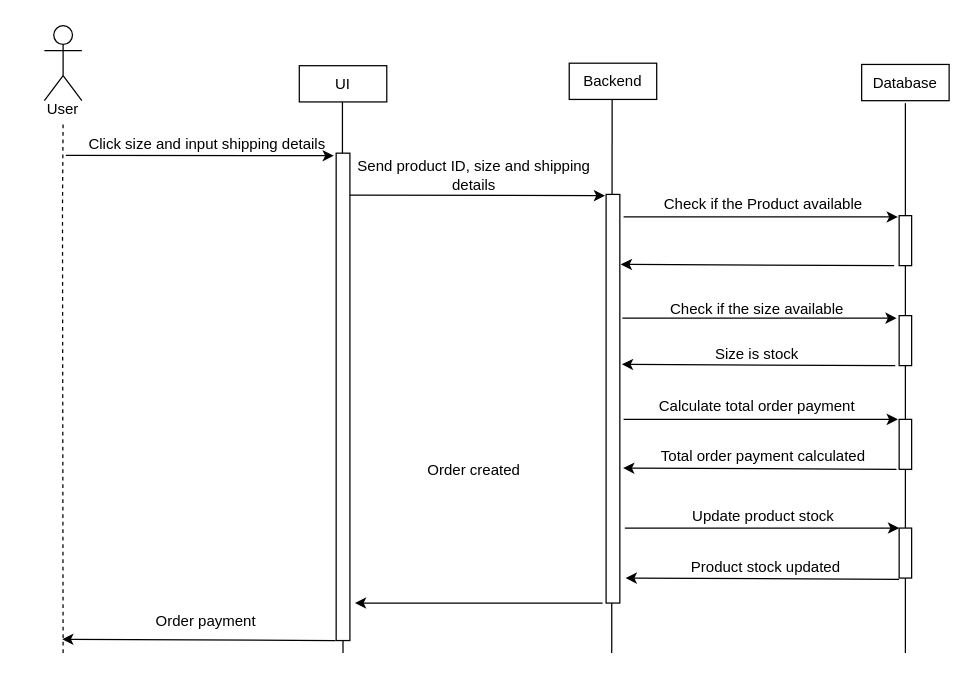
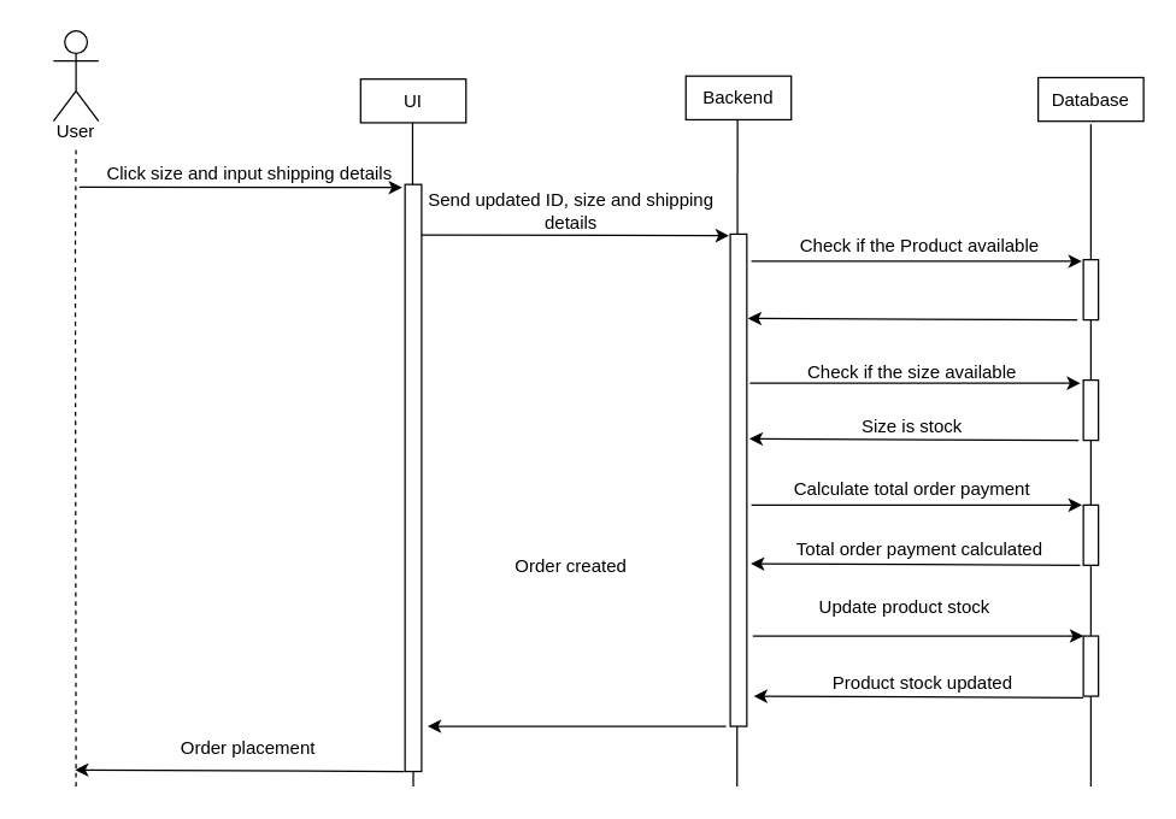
  <mxCell id="0" />
  <mxCell id="1" parent="0" />
  <mxCell id="2" value="UI" style="rounded=0;whiteSpace=wrap;html=1;" vertex="1" parent="1"><mxGeometry x="239" y="52" width="70" height="29" as="geometry" /></mxCell>
  <mxCell id="3" value="Backend" style="rounded=0;whiteSpace=wrap;html=1;" vertex="1" parent="1"><mxGeometry x="455" y="50" width="70" height="29" as="geometry" /></mxCell>
  <mxCell id="4" value="Database" style="rounded=0;whiteSpace=wrap;html=1;" vertex="1" parent="1"><mxGeometry x="689" y="51" width="70" height="29" as="geometry" /></mxCell>
  <mxCell id="5" value="Actor" style="shape=umlActor;verticalLabelPosition=bottom;verticalAlign=top;html=1;outlineConnect=0;fontColor=#FFFFFF;" vertex="1" parent="1"><mxGeometry x="35" y="20" width="30" height="60" as="geometry" /></mxCell>
  <mxCell id="6" value="User" style="text;html=1;strokeColor=none;fillColor=none;align=center;verticalAlign=middle;whiteSpace=wrap;rounded=0;" vertex="1" parent="1"><mxGeometry x="20" y="72" width="60" height="30" as="geometry" /></mxCell>
  <mxCell id="7" value="" style="endArrow=none;dashed=1;html=1;rounded=0;" edge="1" parent="1"><mxGeometry width="50" height="50" relative="1" as="geometry"><mxPoint x="50" y="522" as="sourcePoint" /><mxPoint x="50" y="96" as="targetPoint" /><Array as="points"><mxPoint x="49.5" y="167" /></Array></mxGeometry></mxCell>
  <mxCell id="8" value="" style="endArrow=classic;html=1;rounded=0;exitX=-0.037;exitY=0.789;exitDx=0;exitDy=0;exitPerimeter=0;entryX=0.984;entryY=0.8;entryDx=0;entryDy=0;entryPerimeter=0;" edge="1" parent="1" source="9" target="9"><mxGeometry relative="1" as="geometry"><mxPoint x="315" y="232" as="sourcePoint" /><mxPoint x="495" y="232" as="targetPoint" /></mxGeometry></mxCell>
  <mxCell id="9" value="Click size and input shipping details" style="text;html=1;align=center;verticalAlign=middle;resizable=0;points=[];autosize=1;strokeColor=none;fillColor=none;" vertex="1" parent="1"><mxGeometry x="60" y="100" width="210" height="30" as="geometry" /></mxCell>
  <mxCell id="10" value="" style="endArrow=none;html=1;rounded=0;fontStyle=1" edge="1" parent="1"><mxGeometry width="50" height="50" relative="1" as="geometry"><mxPoint x="274" y="522" as="sourcePoint" /><mxPoint x="273.5" y="81" as="targetPoint" /></mxGeometry></mxCell>
  <mxCell id="11" value="" style="rounded=0;whiteSpace=wrap;html=1;" vertex="1" parent="1"><mxGeometry x="268.5" y="122" width="11" height="390" as="geometry" /></mxCell>
  <mxCell id="12" value="" style="endArrow=none;html=1;rounded=0;" edge="1" parent="1"><mxGeometry width="50" height="50" relative="1" as="geometry"><mxPoint x="489" y="522" as="sourcePoint" /><mxPoint x="489.33" y="79" as="targetPoint" /></mxGeometry></mxCell>
  <mxCell id="13" value="" style="rounded=0;whiteSpace=wrap;html=1;" vertex="1" parent="1"><mxGeometry x="484.5" y="155" width="11" height="327" as="geometry" /></mxCell>
- <mxCell id="14" value="Send product ID, size and shipping details" style="text;html=1;strokeColor=none;fillColor=none;align=center;verticalAlign=middle;whiteSpace=wrap;rounded=0;" vertex="1" parent="1"><mxGeometry x="268.5" y="125" width="220" height="30" as="geometry" /></mxCell>
+ <mxCell id="14" value="Send updated ID, size and shipping details" style="text;html=1;strokeColor=none;fillColor=none;align=center;verticalAlign=middle;whiteSpace=wrap;rounded=0;" vertex="1" parent="1"><mxGeometry x="268.5" y="125" width="220" height="30" as="geometry" /></mxCell>
  <mxCell id="15" value="" style="endArrow=classic;html=1;rounded=0;entryX=0.978;entryY=1.033;entryDx=0;entryDy=0;entryPerimeter=0;exitX=0.049;exitY=1.017;exitDx=0;exitDy=0;exitPerimeter=0;" edge="1" parent="1" source="14" target="14"><mxGeometry width="50" height="50" relative="1" as="geometry"><mxPoint x="285" y="233.01" as="sourcePoint" /><mxPoint x="475.08" y="233.01" as="targetPoint" /></mxGeometry></mxCell>
  <mxCell id="16" value="Check if the Product available" style="text;html=1;align=center;verticalAlign=middle;resizable=0;points=[];autosize=1;strokeColor=none;fillColor=none;fontSize=12;" vertex="1" parent="1"><mxGeometry x="520" y="148" width="180" height="30" as="geometry" /></mxCell>
  <mxCell id="17" value="Check if the size available" style="text;html=1;align=center;verticalAlign=middle;resizable=0;points=[];autosize=1;strokeColor=none;fillColor=none;fontSize=12;" vertex="1" parent="1"><mxGeometry x="525" y="232" width="160" height="30" as="geometry" /></mxCell>
  <mxCell id="18" value="Size is stock" style="text;html=1;align=center;verticalAlign=middle;resizable=0;points=[];autosize=1;strokeColor=none;fillColor=none;fontSize=12;" vertex="1" parent="1"><mxGeometry x="550" y="268" width="110" height="30" as="geometry" /></mxCell>
  <mxCell id="19" value="Calculate total order payment" style="text;html=1;align=center;verticalAlign=middle;resizable=0;points=[];autosize=1;strokeColor=none;fillColor=none;fontSize=12;" vertex="1" parent="1"><mxGeometry x="515" y="310" width="180" height="30" as="geometry" /></mxCell>
  <mxCell id="20" value="Total order payment calculated" style="text;html=1;align=center;verticalAlign=middle;resizable=0;points=[];autosize=1;strokeColor=none;fillColor=none;fontSize=12;" vertex="1" parent="1"><mxGeometry x="514.5" y="350" width="190" height="30" as="geometry" /></mxCell>
- <mxCell id="21" value="Update product stock" style="text;html=1;align=center;verticalAlign=middle;resizable=0;points=[];autosize=1;strokeColor=none;fillColor=none;fontSize=12;" vertex="1" parent="1"><mxGeometry x="540" y="398" width="140" height="30" as="geometry" /></mxCell>
+ <mxCell id="21" value="Update product stock" style="text;html=1;align=center;verticalAlign=middle;resizable=0;points=[];autosize=1;strokeColor=none;fillColor=none;fontSize=12;" vertex="1" parent="1"><mxGeometry x="530" y="388" width="140" height="30" as="geometry" /></mxCell>
  <mxCell id="22" value="Product stock updated" style="text;html=1;align=center;verticalAlign=middle;resizable=0;points=[];autosize=1;strokeColor=none;fillColor=none;fontSize=12;" vertex="1" parent="1"><mxGeometry x="542" y="439" width="140" height="30" as="geometry" /></mxCell>
  <mxCell id="23" value="" style="endArrow=classic;html=1;rounded=0;" edge="1" parent="1"><mxGeometry width="50" height="50" relative="1" as="geometry"><mxPoint x="498.5" y="173" as="sourcePoint" /><mxPoint x="718" y="173" as="targetPoint" /></mxGeometry></mxCell>
  <mxCell id="24" value="" style="endArrow=none;html=1;rounded=0;startArrow=none;" edge="1" parent="1" source="26"><mxGeometry width="50" height="50" relative="1" as="geometry"><mxPoint x="724" y="522" as="sourcePoint" /><mxPoint x="724" y="82" as="targetPoint" /></mxGeometry></mxCell>
  <mxCell id="25" value="" style="endArrow=none;html=1;rounded=0;startArrow=none;" edge="1" parent="1" source="32" target="26"><mxGeometry width="50" height="50" relative="1" as="geometry"><mxPoint x="724" y="522" as="sourcePoint" /><mxPoint x="724" y="82" as="targetPoint" /></mxGeometry></mxCell>
  <mxCell id="26" value="" style="rounded=0;whiteSpace=wrap;html=1;" vertex="1" parent="1"><mxGeometry x="719" y="172" width="10" height="40" as="geometry" /></mxCell>
  <mxCell id="27" value="" style="endArrow=classic;html=1;rounded=0;entryX=1.433;entryY=0.311;entryDx=0;entryDy=0;entryPerimeter=0;" edge="1" parent="1"><mxGeometry width="50" height="50" relative="1" as="geometry"><mxPoint x="715" y="212" as="sourcePoint" /><mxPoint x="496.263" y="210.98" as="targetPoint" /></mxGeometry></mxCell>
  <mxCell id="28" value="" style="endArrow=classic;html=1;rounded=0;" edge="1" parent="1"><mxGeometry width="50" height="50" relative="1" as="geometry"><mxPoint x="497.5" y="254" as="sourcePoint" /><mxPoint x="717" y="254" as="targetPoint" /></mxGeometry></mxCell>
  <mxCell id="29" value="" style="endArrow=classic;html=1;rounded=0;entryX=1.433;entryY=0.311;entryDx=0;entryDy=0;entryPerimeter=0;" edge="1" parent="1"><mxGeometry width="50" height="50" relative="1" as="geometry"><mxPoint x="715.87" y="292.02" as="sourcePoint" /><mxPoint x="497.133" y="291" as="targetPoint" /></mxGeometry></mxCell>
  <mxCell id="30" value="" style="rounded=0;whiteSpace=wrap;html=1;" vertex="1" parent="1"><mxGeometry x="719" y="252" width="10" height="40" as="geometry" /></mxCell>
  <mxCell id="31" value="" style="endArrow=none;html=1;rounded=0;startArrow=none;" edge="1" parent="1" source="37" target="32"><mxGeometry width="50" height="50" relative="1" as="geometry"><mxPoint x="724" y="522" as="sourcePoint" /><mxPoint x="724" y="212" as="targetPoint" /></mxGeometry></mxCell>
  <mxCell id="32" value="" style="rounded=0;whiteSpace=wrap;html=1;" vertex="1" parent="1"><mxGeometry x="719" y="335" width="10" height="40" as="geometry" /></mxCell>
  <mxCell id="33" value="" style="endArrow=classic;html=1;rounded=0;" edge="1" parent="1"><mxGeometry width="50" height="50" relative="1" as="geometry"><mxPoint x="498.5" y="335" as="sourcePoint" /><mxPoint x="718" y="335" as="targetPoint" /></mxGeometry></mxCell>
  <mxCell id="34" value="" style="endArrow=classic;html=1;rounded=0;entryX=1.433;entryY=0.311;entryDx=0;entryDy=0;entryPerimeter=0;" edge="1" parent="1"><mxGeometry width="50" height="50" relative="1" as="geometry"><mxPoint x="716.87" y="375.02" as="sourcePoint" /><mxPoint x="498.133" y="374" as="targetPoint" /></mxGeometry></mxCell>
  <mxCell id="35" value="" style="endArrow=classic;html=1;rounded=0;" edge="1" parent="1"><mxGeometry width="50" height="50" relative="1" as="geometry"><mxPoint x="499.5" y="422" as="sourcePoint" /><mxPoint x="719" y="422" as="targetPoint" /></mxGeometry></mxCell>
  <mxCell id="36" value="" style="endArrow=none;html=1;rounded=0;" edge="1" parent="1" target="37"><mxGeometry width="50" height="50" relative="1" as="geometry"><mxPoint x="724" y="522" as="sourcePoint" /><mxPoint x="724" y="375" as="targetPoint" /></mxGeometry></mxCell>
  <mxCell id="37" value="" style="rounded=0;whiteSpace=wrap;html=1;" vertex="1" parent="1"><mxGeometry x="719" y="422" width="10" height="40" as="geometry" /></mxCell>
  <mxCell id="38" value="" style="endArrow=classic;html=1;rounded=0;entryX=1.433;entryY=0.311;entryDx=0;entryDy=0;entryPerimeter=0;" edge="1" parent="1"><mxGeometry width="50" height="50" relative="1" as="geometry"><mxPoint x="718.87" y="463.02" as="sourcePoint" /><mxPoint x="500.133" y="462" as="targetPoint" /></mxGeometry></mxCell>
  <mxCell id="39" value="" style="endArrow=classic;html=1;rounded=0;entryX=1.433;entryY=0.311;entryDx=0;entryDy=0;entryPerimeter=0;" edge="1" parent="1"><mxGeometry width="50" height="50" relative="1" as="geometry"><mxPoint x="481.74" y="482" as="sourcePoint" /><mxPoint x="283.503" y="482" as="targetPoint" /></mxGeometry></mxCell>
  <mxCell id="40" value="Order created" style="text;html=1;strokeColor=none;fillColor=none;align=center;verticalAlign=middle;whiteSpace=wrap;rounded=0;" vertex="1" parent="1"><mxGeometry x="320.5" y="361" width="116" height="30" as="geometry" /></mxCell>
  <mxCell id="41" value="" style="endArrow=classic;html=1;rounded=0;entryX=1.433;entryY=0.311;entryDx=0;entryDy=0;entryPerimeter=0;" edge="1" parent="1"><mxGeometry width="50" height="50" relative="1" as="geometry"><mxPoint x="268" y="512.02" as="sourcePoint" /><mxPoint x="49.263" y="511" as="targetPoint" /></mxGeometry></mxCell>
- <mxCell id="42" value="Order payment" style="text;html=1;align=center;verticalAlign=middle;resizable=0;points=[];autosize=1;strokeColor=none;fillColor=none;" vertex="1" parent="1"><mxGeometry x="108.5" y="482" width="110" height="30" as="geometry" /></mxCell>
+ <mxCell id="42" value="Order placement" style="text;html=1;align=center;verticalAlign=middle;resizable=0;points=[];autosize=1;strokeColor=none;fillColor=none;" vertex="1" parent="1"><mxGeometry x="108.5" y="482" width="110" height="30" as="geometry" /></mxCell>
